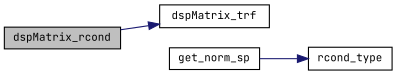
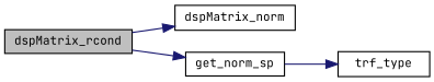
  digraph {
    fontname="JetBrains Mono"
    rankdir=LR
    node [color=black fillcolor=white fontname="JetBrains Mono" fontsize=10 shape=record style=filled]
    edge [color=midnightblue fontname="JetBrains Mono" fontsize=10 labelfontname="FreeSans.ttf" labelfontsize=10 style=solid]
    n1 [fillcolor=grey75 fontcolor=black height=0.2 label=dspMatrix_rcond width=0.4]
-   n2 [height=0.2 label=dspMatrix_trf width=0.4]
+   n2 [height=0.2 label=dspMatrix_norm width=0.4]
    n3 [height=0.2 label=get_norm_sp width=0.4]
-   n4 [height=0.2 label=rcond_type width=0.4]
+   n4 [height=0.2 label=trf_type width=0.4]
    n1 -> n2
+   n1 -> n3
    n3 -> n4
  }
